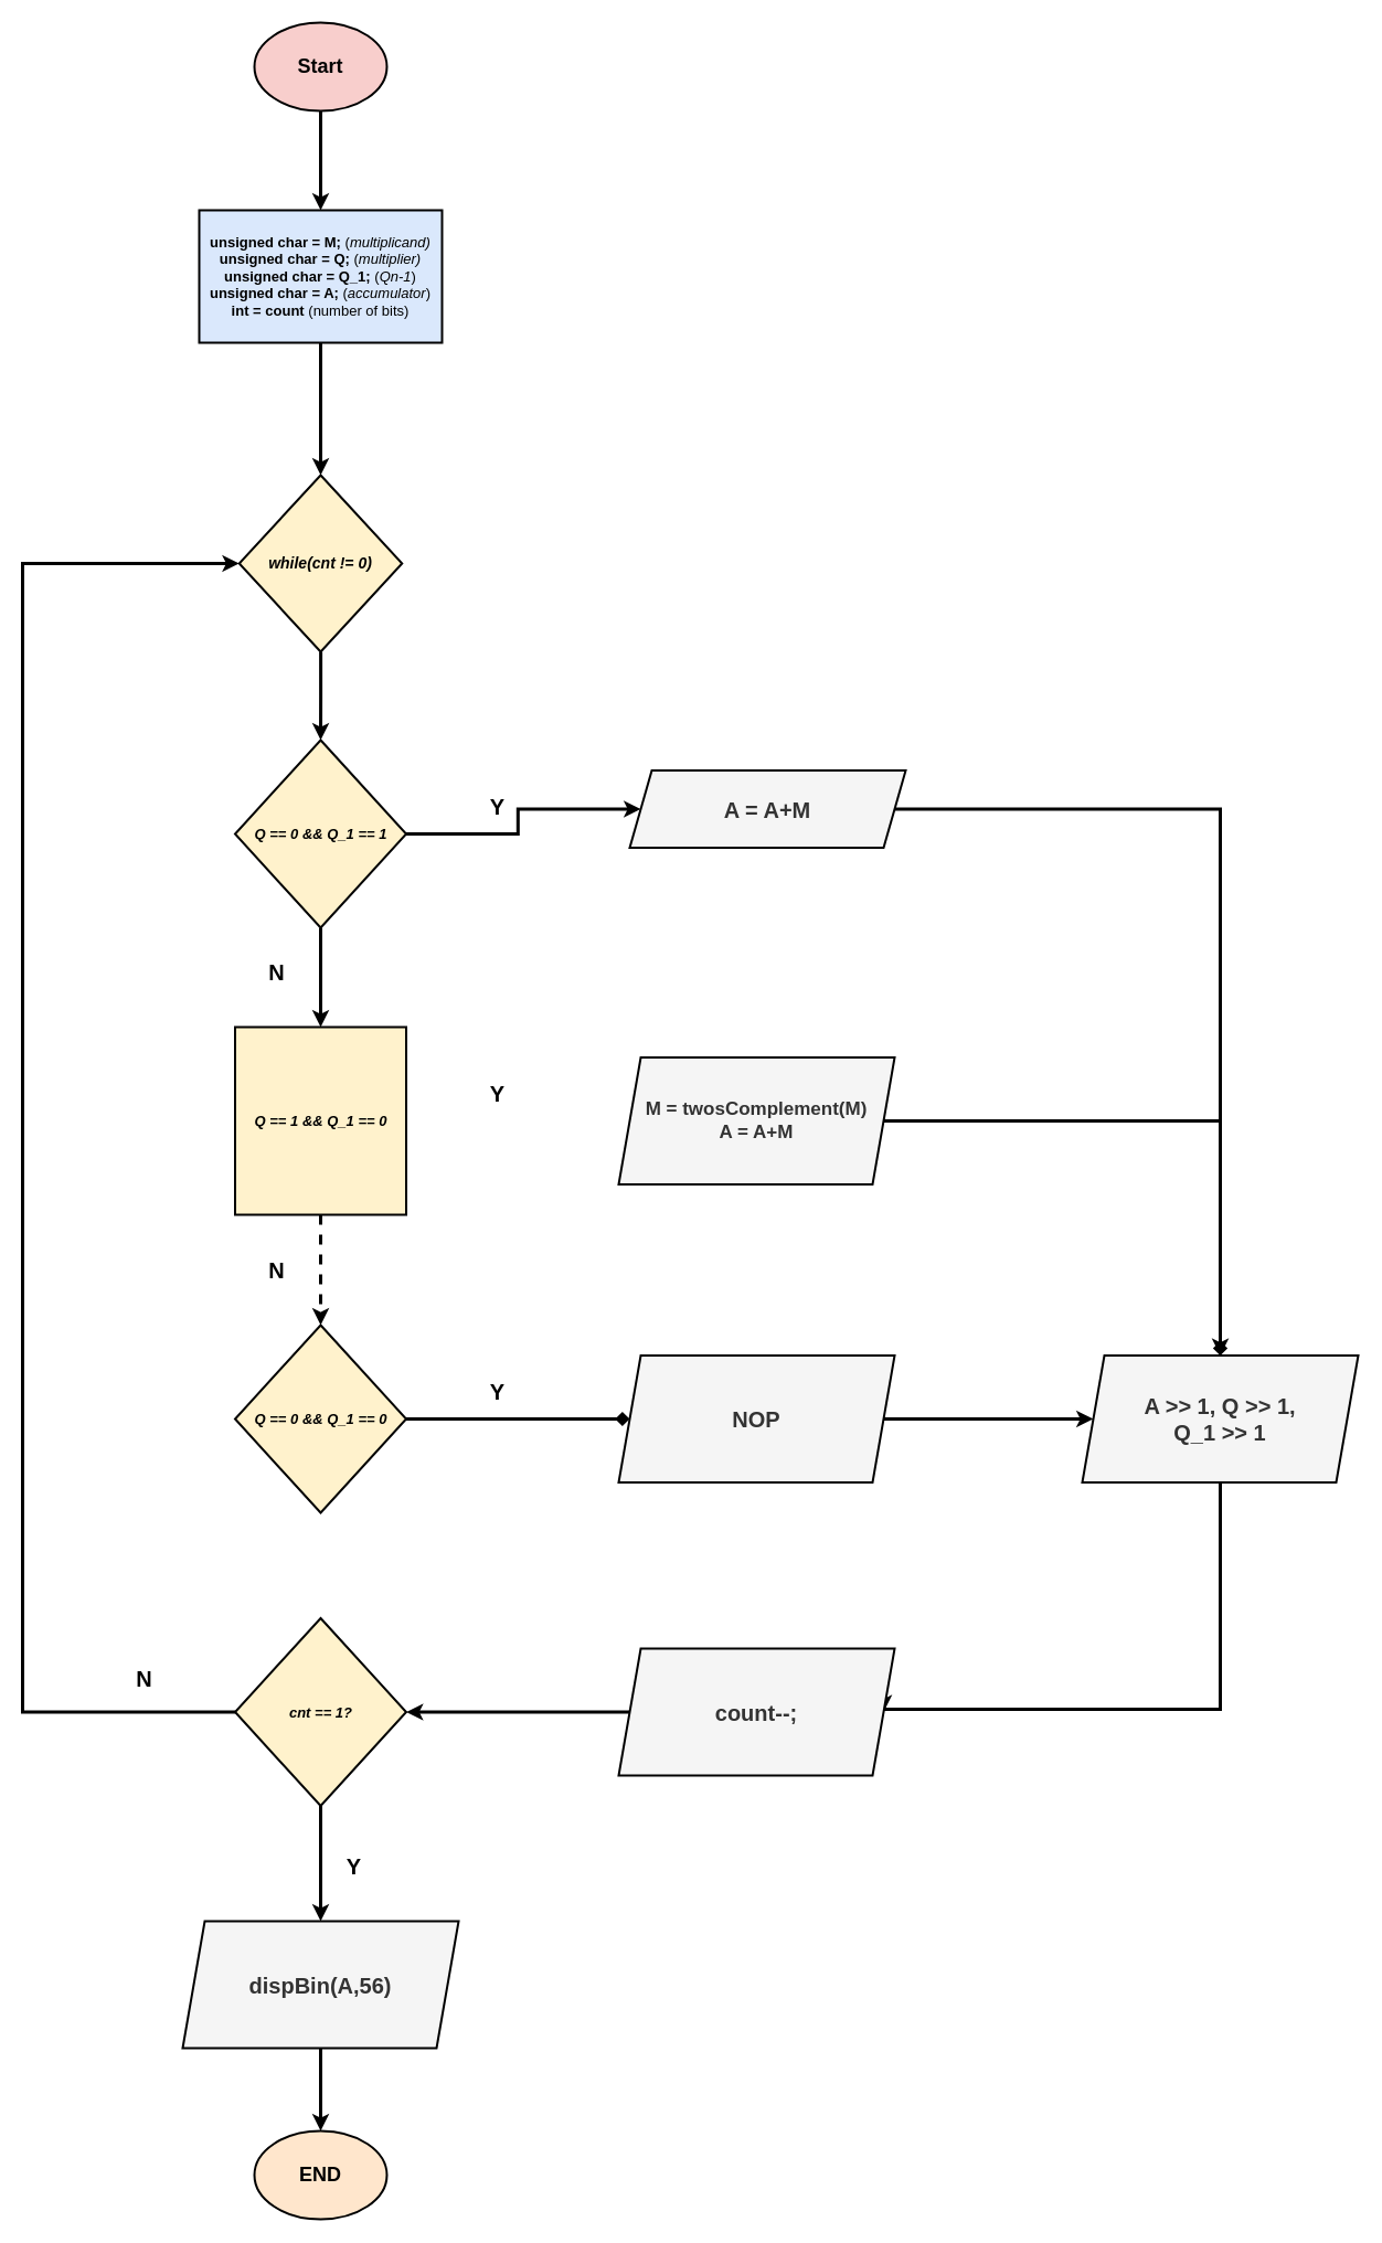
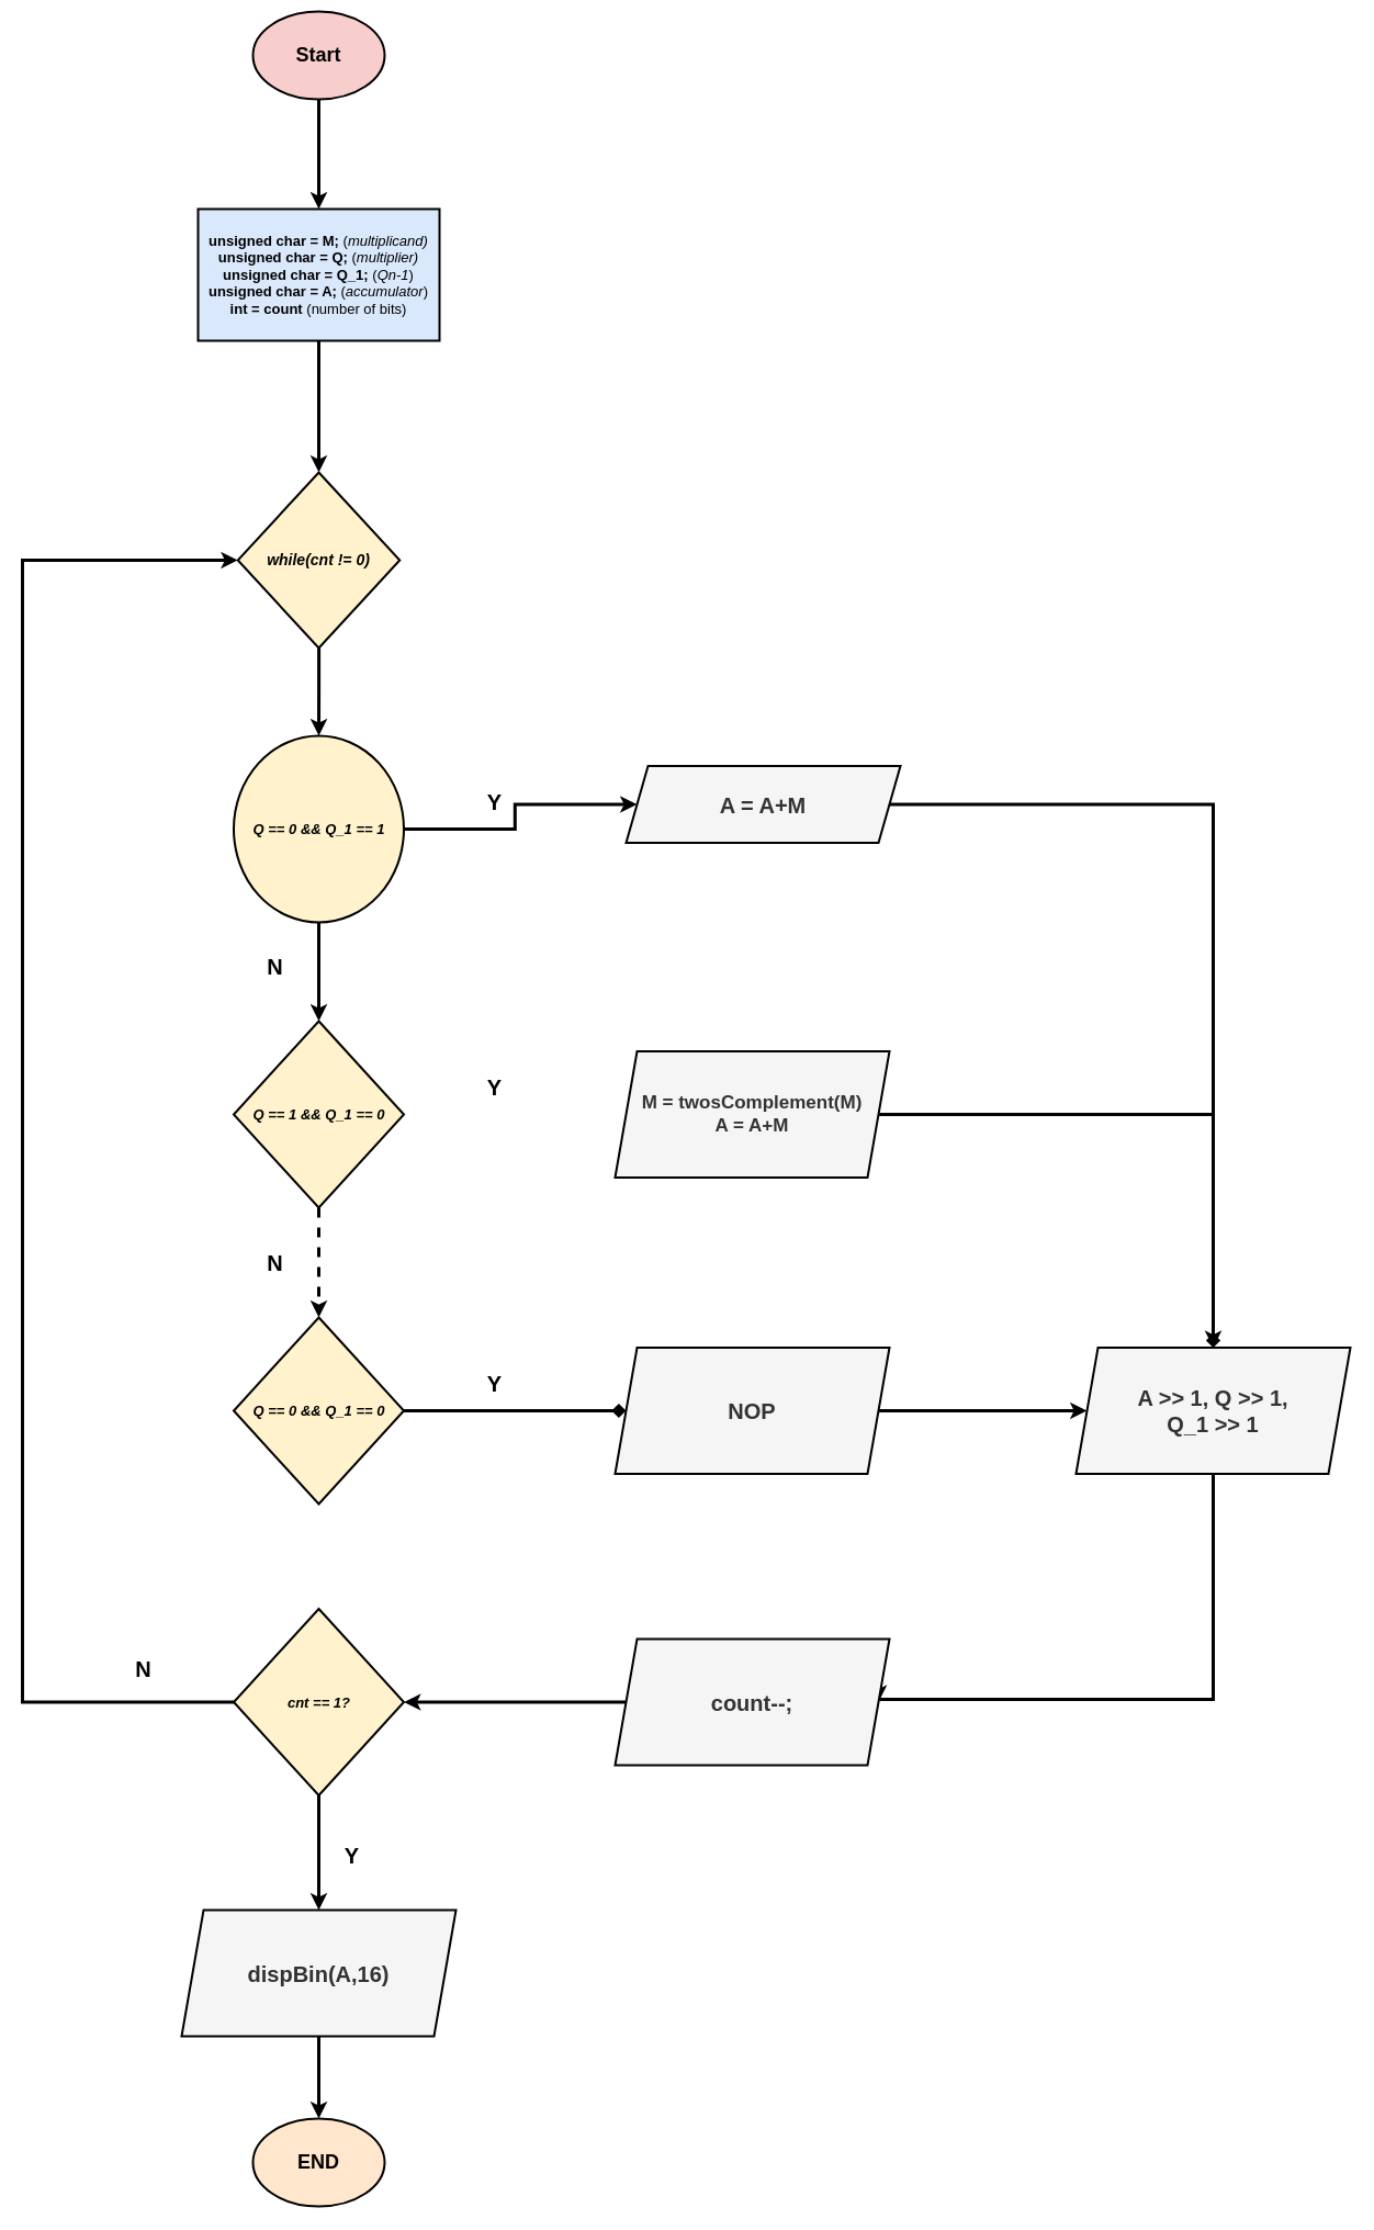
  <mxCell id="0" />
  <mxCell id="1" parent="0" />
  <mxCell id="2" style="edgeStyle=orthogonalEdgeStyle;rounded=0;orthogonalLoop=1;jettySize=auto;html=1;entryX=0.5;entryY=0;entryDx=0;entryDy=0;strokeWidth=3;" edge="1" parent="1" source="3" target="5"><mxGeometry relative="1" as="geometry" /></mxCell>
- <mxCell id="3" value="&lt;b&gt;&lt;font style=&quot;font-size: 18px;&quot;&gt;Start&lt;/font&gt;&lt;/b&gt;" style="ellipse;whiteSpace=wrap;html=1;fillColor=#f8cecc;strokeColor=#000000;strokeWidth=2;" vertex="1" parent="1"><mxGeometry x="230" y="20" width="120" height="80" as="geometry" /></mxCell>
+ <mxCell id="3" value="&lt;b&gt;&lt;font style=&quot;font-size: 18px;&quot;&gt;Start&lt;/font&gt;&lt;/b&gt;" style="ellipse;whiteSpace=wrap;html=1;fillColor=#f8cecc;strokeColor=#000000;strokeWidth=2;" vertex="1" parent="1"><mxGeometry x="230" y="10" width="120" height="80" as="geometry" /></mxCell>
  <mxCell id="4" style="edgeStyle=orthogonalEdgeStyle;rounded=0;orthogonalLoop=1;jettySize=auto;html=1;entryX=0.5;entryY=0;entryDx=0;entryDy=0;strokeWidth=3;" edge="1" parent="1" source="5" target="7"><mxGeometry relative="1" as="geometry" /></mxCell>
  <mxCell id="5" value="&lt;font style=&quot;font-size: 13px;&quot;&gt;&lt;b&gt;unsigned char = M;&lt;/b&gt; (&lt;i&gt;multiplicand)&lt;/i&gt;&lt;br&gt;&lt;b&gt;unsigned char = Q;&lt;/b&gt; (&lt;i&gt;multiplier)&lt;br&gt;&lt;/i&gt;&lt;b&gt;unsigned char = Q_1;&lt;/b&gt; (&lt;i&gt;Qn-1&lt;/i&gt;)&lt;br&gt;&lt;b&gt;unsigned char = A;&lt;/b&gt; (&lt;i&gt;accumulator&lt;/i&gt;)&lt;br&gt;&lt;b&gt;int = count&lt;/b&gt; (number of bits)&lt;br&gt;&lt;/font&gt;" style="rounded=0;whiteSpace=wrap;html=1;strokeWidth=2;fillColor=#dae8fc;strokeColor=#000000;" vertex="1" parent="1"><mxGeometry x="180" y="190" width="220" height="120" as="geometry" /></mxCell>
  <mxCell id="6" style="edgeStyle=orthogonalEdgeStyle;rounded=0;orthogonalLoop=1;jettySize=auto;html=1;strokeWidth=3;" edge="1" parent="1" source="7" target="10"><mxGeometry relative="1" as="geometry" /></mxCell>
  <mxCell id="7" value="&lt;i&gt;&lt;font style=&quot;font-size: 14px;&quot;&gt;&lt;b&gt;while(cnt != 0)&lt;/b&gt;&lt;/font&gt;&lt;/i&gt;" style="rhombus;whiteSpace=wrap;html=1;strokeWidth=2;fillColor=#fff2cc;strokeColor=#000000;" vertex="1" parent="1"><mxGeometry x="216.25" y="430" width="147.5" height="160" as="geometry" /></mxCell>
  <mxCell id="8" style="edgeStyle=orthogonalEdgeStyle;rounded=0;orthogonalLoop=1;jettySize=auto;html=1;entryX=0.5;entryY=0;entryDx=0;entryDy=0;strokeWidth=3;" edge="1" parent="1" source="10" target="12"><mxGeometry relative="1" as="geometry" /></mxCell>
  <mxCell id="9" style="edgeStyle=orthogonalEdgeStyle;rounded=0;orthogonalLoop=1;jettySize=auto;html=1;strokeWidth=3;" edge="1" parent="1" source="10" target="16"><mxGeometry relative="1" as="geometry" /></mxCell>
- <mxCell id="10" value="&lt;i&gt;&lt;font style=&quot;font-size: 13px;&quot;&gt;&lt;b&gt;Q == 0 &amp;amp;&amp;amp; Q_1 == 1&lt;/b&gt;&lt;/font&gt;&lt;/i&gt;" style="rhombus;whiteSpace=wrap;html=1;strokeWidth=2;fillColor=#fff2cc;strokeColor=#000000;" vertex="1" parent="1"><mxGeometry x="212.5" y="670" width="155" height="170" as="geometry" /></mxCell>
+ <mxCell id="10" value="&lt;i&gt;&lt;font style=&quot;font-size: 13px;&quot;&gt;&lt;b&gt;Q == 0 &amp;amp;&amp;amp; Q_1 == 1&lt;/b&gt;&lt;/font&gt;&lt;/i&gt;" style="ellipse;whiteSpace=wrap;html=1;strokeWidth=2;fillColor=#fff2cc;strokeColor=#000000;" vertex="1" parent="1"><mxGeometry x="212.5" y="670" width="155" height="170" as="geometry" /></mxCell>
  <mxCell id="11" style="edgeStyle=orthogonalEdgeStyle;rounded=0;orthogonalLoop=1;jettySize=auto;html=1;entryX=0.5;entryY=0;entryDx=0;entryDy=0;strokeWidth=3;dashed=1;" edge="1" parent="1" source="12" target="14"><mxGeometry relative="1" as="geometry" /></mxCell>
- <mxCell id="12" value="&lt;i&gt;&lt;font style=&quot;font-size: 13px;&quot;&gt;&lt;b&gt;Q == 1 &amp;amp;&amp;amp; Q_1 == 0&lt;/b&gt;&lt;/font&gt;&lt;/i&gt;" style="whiteSpace=wrap;html=1;strokeWidth=2;fillColor=#fff2cc;strokeColor=#000000;rounded=0;" vertex="1" parent="1"><mxGeometry x="212.5" y="930" width="155" height="170" as="geometry" /></mxCell>
+ <mxCell id="12" value="&lt;i&gt;&lt;font style=&quot;font-size: 13px;&quot;&gt;&lt;b&gt;Q == 1 &amp;amp;&amp;amp; Q_1 == 0&lt;/b&gt;&lt;/font&gt;&lt;/i&gt;" style="rhombus;whiteSpace=wrap;html=1;strokeWidth=2;fillColor=#fff2cc;strokeColor=#000000;" vertex="1" parent="1"><mxGeometry x="212.5" y="930" width="155" height="170" as="geometry" /></mxCell>
  <mxCell id="13" style="edgeStyle=orthogonalEdgeStyle;rounded=0;orthogonalLoop=1;jettySize=auto;html=1;strokeWidth=3;endArrow=diamond;" edge="1" parent="1" source="14" target="23"><mxGeometry relative="1" as="geometry" /></mxCell>
  <mxCell id="14" value="&lt;i&gt;&lt;font style=&quot;font-size: 13px;&quot;&gt;&lt;b&gt;Q == 0 &amp;amp;&amp;amp; Q_1 == 0&lt;/b&gt;&lt;/font&gt;&lt;/i&gt;" style="rhombus;whiteSpace=wrap;html=1;strokeWidth=2;fillColor=#fff2cc;strokeColor=#000000;" vertex="1" parent="1"><mxGeometry x="212.5" y="1200" width="155" height="170" as="geometry" /></mxCell>
  <mxCell id="15" style="edgeStyle=orthogonalEdgeStyle;rounded=0;orthogonalLoop=1;jettySize=auto;html=1;entryX=0.5;entryY=0;entryDx=0;entryDy=0;strokeWidth=3;" edge="1" parent="1" source="16" target="25"><mxGeometry relative="1" as="geometry" /></mxCell>
  <mxCell id="16" value="&lt;font style=&quot;font-size: 20px;&quot;&gt;&lt;b&gt;A = A+M&lt;/b&gt;&lt;/font&gt;" style="shape=parallelogram;perimeter=parallelogramPerimeter;whiteSpace=wrap;html=1;fixedSize=1;strokeWidth=2;fillColor=#f5f5f5;fontColor=#333333;strokeColor=#000000;" vertex="1" parent="1"><mxGeometry x="570" y="697.5" width="250" height="70" as="geometry" /></mxCell>
  <mxCell id="17" style="edgeStyle=orthogonalEdgeStyle;rounded=0;orthogonalLoop=1;jettySize=auto;html=1;entryX=0.5;entryY=0;entryDx=0;entryDy=0;strokeWidth=3;endArrow=diamond;" edge="1" parent="1" source="18" target="25"><mxGeometry relative="1" as="geometry" /></mxCell>
  <mxCell id="18" value="&lt;font style=&quot;font-size: 17px;&quot;&gt;&lt;b&gt;M = twosComplement(M)&lt;br&gt;A = A+M&lt;/b&gt;&lt;/font&gt;" style="shape=parallelogram;perimeter=parallelogramPerimeter;whiteSpace=wrap;html=1;fixedSize=1;strokeWidth=2;fillColor=#f5f5f5;fontColor=#333333;strokeColor=#000000;" vertex="1" parent="1"><mxGeometry x="560" y="957.5" width="250" height="115" as="geometry" /></mxCell>
  <mxCell id="19" value="&lt;font style=&quot;font-size: 20px;&quot;&gt;&lt;b&gt;Y&lt;/b&gt;&lt;/font&gt;" style="text;html=1;align=center;verticalAlign=middle;resizable=0;points=[];autosize=1;strokeColor=none;fillColor=none;" vertex="1" parent="1"><mxGeometry x="430" y="710" width="40" height="40" as="geometry" /></mxCell>
  <mxCell id="20" value="&lt;font style=&quot;font-size: 20px;&quot;&gt;&lt;b&gt;Y&lt;/b&gt;&lt;/font&gt;" style="text;html=1;align=center;verticalAlign=middle;resizable=0;points=[];autosize=1;strokeColor=none;fillColor=none;" vertex="1" parent="1"><mxGeometry x="430" y="970" width="40" height="40" as="geometry" /></mxCell>
  <mxCell id="21" value="&lt;font style=&quot;font-size: 20px;&quot;&gt;&lt;b&gt;Y&lt;/b&gt;&lt;/font&gt;" style="text;html=1;align=center;verticalAlign=middle;resizable=0;points=[];autosize=1;strokeColor=none;fillColor=none;" vertex="1" parent="1"><mxGeometry x="430" y="1240" width="40" height="40" as="geometry" /></mxCell>
  <mxCell id="22" style="edgeStyle=orthogonalEdgeStyle;rounded=0;orthogonalLoop=1;jettySize=auto;html=1;entryX=0;entryY=0.5;entryDx=0;entryDy=0;strokeWidth=3;" edge="1" parent="1" source="23" target="25"><mxGeometry relative="1" as="geometry" /></mxCell>
  <mxCell id="23" value="&lt;font style=&quot;font-size: 20px;&quot;&gt;&lt;b&gt;NOP&lt;/b&gt;&lt;/font&gt;" style="shape=parallelogram;perimeter=parallelogramPerimeter;whiteSpace=wrap;html=1;fixedSize=1;strokeWidth=2;fillColor=#f5f5f5;fontColor=#333333;strokeColor=#000000;" vertex="1" parent="1"><mxGeometry x="560" y="1227.5" width="250" height="115" as="geometry" /></mxCell>
  <mxCell id="24" style="edgeStyle=orthogonalEdgeStyle;rounded=0;orthogonalLoop=1;jettySize=auto;html=1;entryX=1;entryY=0.5;entryDx=0;entryDy=0;strokeWidth=3;" edge="1" parent="1" source="25" target="27"><mxGeometry relative="1" as="geometry"><Array as="points"><mxPoint x="1105" y="1548" /></Array></mxGeometry></mxCell>
  <mxCell id="25" value="&lt;span style=&quot;font-size: 20px;&quot;&gt;&lt;b&gt;A &amp;gt;&amp;gt; 1, Q &amp;gt;&amp;gt; 1,&lt;br&gt;Q_1 &amp;gt;&amp;gt; 1&lt;/b&gt;&lt;/span&gt;" style="shape=parallelogram;perimeter=parallelogramPerimeter;whiteSpace=wrap;html=1;fixedSize=1;strokeWidth=2;fillColor=#f5f5f5;fontColor=#333333;strokeColor=#000000;" vertex="1" parent="1"><mxGeometry x="980" y="1227.5" width="250" height="115" as="geometry" /></mxCell>
  <mxCell id="26" style="edgeStyle=orthogonalEdgeStyle;rounded=0;orthogonalLoop=1;jettySize=auto;html=1;entryX=1;entryY=0.5;entryDx=0;entryDy=0;strokeWidth=3;" edge="1" parent="1" source="27" target="30"><mxGeometry relative="1" as="geometry" /></mxCell>
  <mxCell id="27" value="&lt;span style=&quot;font-size: 20px;&quot;&gt;&lt;b&gt;count--;&lt;/b&gt;&lt;/span&gt;" style="shape=parallelogram;perimeter=parallelogramPerimeter;whiteSpace=wrap;html=1;fixedSize=1;strokeWidth=2;fillColor=#f5f5f5;fontColor=#333333;strokeColor=#000000;" vertex="1" parent="1"><mxGeometry x="560" y="1493" width="250" height="115" as="geometry" /></mxCell>
  <mxCell id="28" style="edgeStyle=orthogonalEdgeStyle;rounded=0;orthogonalLoop=1;jettySize=auto;html=1;entryX=0;entryY=0.5;entryDx=0;entryDy=0;exitX=0;exitY=0.5;exitDx=0;exitDy=0;strokeWidth=3;" edge="1" parent="1" source="30" target="7"><mxGeometry relative="1" as="geometry"><mxPoint x="173.997" y="1515.573" as="sourcePoint" /><mxPoint x="100.18" y="560" as="targetPoint" /><Array as="points"><mxPoint x="20" y="1550" /><mxPoint x="20" y="510" /></Array></mxGeometry></mxCell>
  <mxCell id="29" style="edgeStyle=orthogonalEdgeStyle;rounded=0;orthogonalLoop=1;jettySize=auto;html=1;entryX=0.5;entryY=0;entryDx=0;entryDy=0;strokeWidth=3;" edge="1" parent="1" source="30" target="32"><mxGeometry relative="1" as="geometry" /></mxCell>
  <mxCell id="30" value="&lt;i&gt;&lt;font style=&quot;font-size: 13px;&quot;&gt;&lt;b&gt;cnt == 1?&lt;/b&gt;&lt;/font&gt;&lt;/i&gt;" style="rhombus;whiteSpace=wrap;html=1;strokeWidth=2;fillColor=#fff2cc;strokeColor=#000000;" vertex="1" parent="1"><mxGeometry x="212.5" y="1465.5" width="155" height="170" as="geometry" /></mxCell>
  <mxCell id="31" style="edgeStyle=orthogonalEdgeStyle;rounded=0;orthogonalLoop=1;jettySize=auto;html=1;entryX=0.5;entryY=0;entryDx=0;entryDy=0;strokeWidth=3;" edge="1" parent="1" source="32" target="37"><mxGeometry relative="1" as="geometry" /></mxCell>
- <mxCell id="32" value="&lt;span style=&quot;font-size: 20px;&quot;&gt;&lt;b&gt;dispBin(A,56)&lt;/b&gt;&lt;/span&gt;" style="shape=parallelogram;perimeter=parallelogramPerimeter;whiteSpace=wrap;html=1;fixedSize=1;strokeWidth=2;fillColor=#f5f5f5;fontColor=#333333;strokeColor=#000000;" vertex="1" parent="1"><mxGeometry x="165" y="1740" width="250" height="115" as="geometry" /></mxCell>
+ <mxCell id="32" value="&lt;span style=&quot;font-size: 20px;&quot;&gt;&lt;b&gt;dispBin(A,16)&lt;/b&gt;&lt;/span&gt;" style="shape=parallelogram;perimeter=parallelogramPerimeter;whiteSpace=wrap;html=1;fixedSize=1;strokeWidth=2;fillColor=#f5f5f5;fontColor=#333333;strokeColor=#000000;" vertex="1" parent="1"><mxGeometry x="165" y="1740" width="250" height="115" as="geometry" /></mxCell>
  <mxCell id="33" value="&lt;font style=&quot;font-size: 20px;&quot;&gt;&lt;b&gt;Y&lt;/b&gt;&lt;/font&gt;" style="text;html=1;align=center;verticalAlign=middle;resizable=0;points=[];autosize=1;strokeColor=none;fillColor=none;" vertex="1" parent="1"><mxGeometry x="300" y="1670" width="40" height="40" as="geometry" /></mxCell>
  <mxCell id="34" value="&lt;font style=&quot;font-size: 20px;&quot;&gt;&lt;b&gt;N&lt;/b&gt;&lt;/font&gt;" style="text;html=1;align=center;verticalAlign=middle;resizable=0;points=[];autosize=1;strokeColor=none;fillColor=none;" vertex="1" parent="1"><mxGeometry x="230" y="1130" width="40" height="40" as="geometry" /></mxCell>
  <mxCell id="35" value="&lt;font style=&quot;font-size: 20px;&quot;&gt;&lt;b&gt;N&lt;/b&gt;&lt;/font&gt;" style="text;html=1;align=center;verticalAlign=middle;resizable=0;points=[];autosize=1;strokeColor=none;fillColor=none;" vertex="1" parent="1"><mxGeometry x="230" y="860" width="40" height="40" as="geometry" /></mxCell>
  <mxCell id="36" value="&lt;font style=&quot;font-size: 20px;&quot;&gt;&lt;b&gt;N&lt;/b&gt;&lt;/font&gt;" style="text;html=1;align=center;verticalAlign=middle;resizable=0;points=[];autosize=1;strokeColor=none;fillColor=none;" vertex="1" parent="1"><mxGeometry x="110" y="1500" width="40" height="40" as="geometry" /></mxCell>
  <mxCell id="37" value="&lt;b&gt;&lt;font style=&quot;font-size: 18px;&quot;&gt;END&lt;/font&gt;&lt;/b&gt;" style="ellipse;whiteSpace=wrap;html=1;fillColor=#ffe6cc;strokeColor=#000000;strokeWidth=2;" vertex="1" parent="1"><mxGeometry x="230" y="1930" width="120" height="80" as="geometry" /></mxCell>
